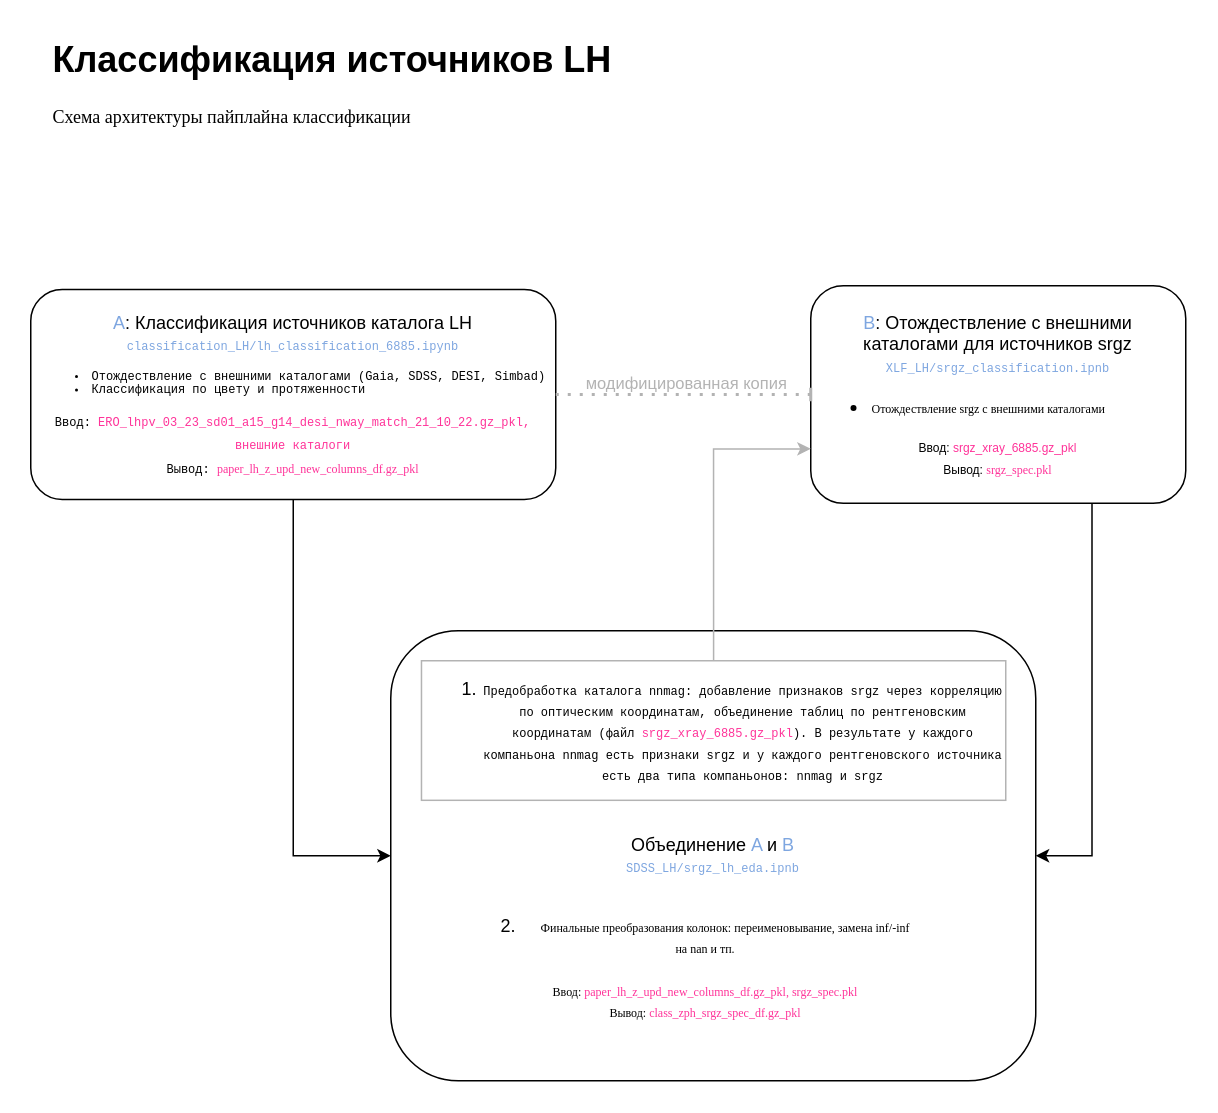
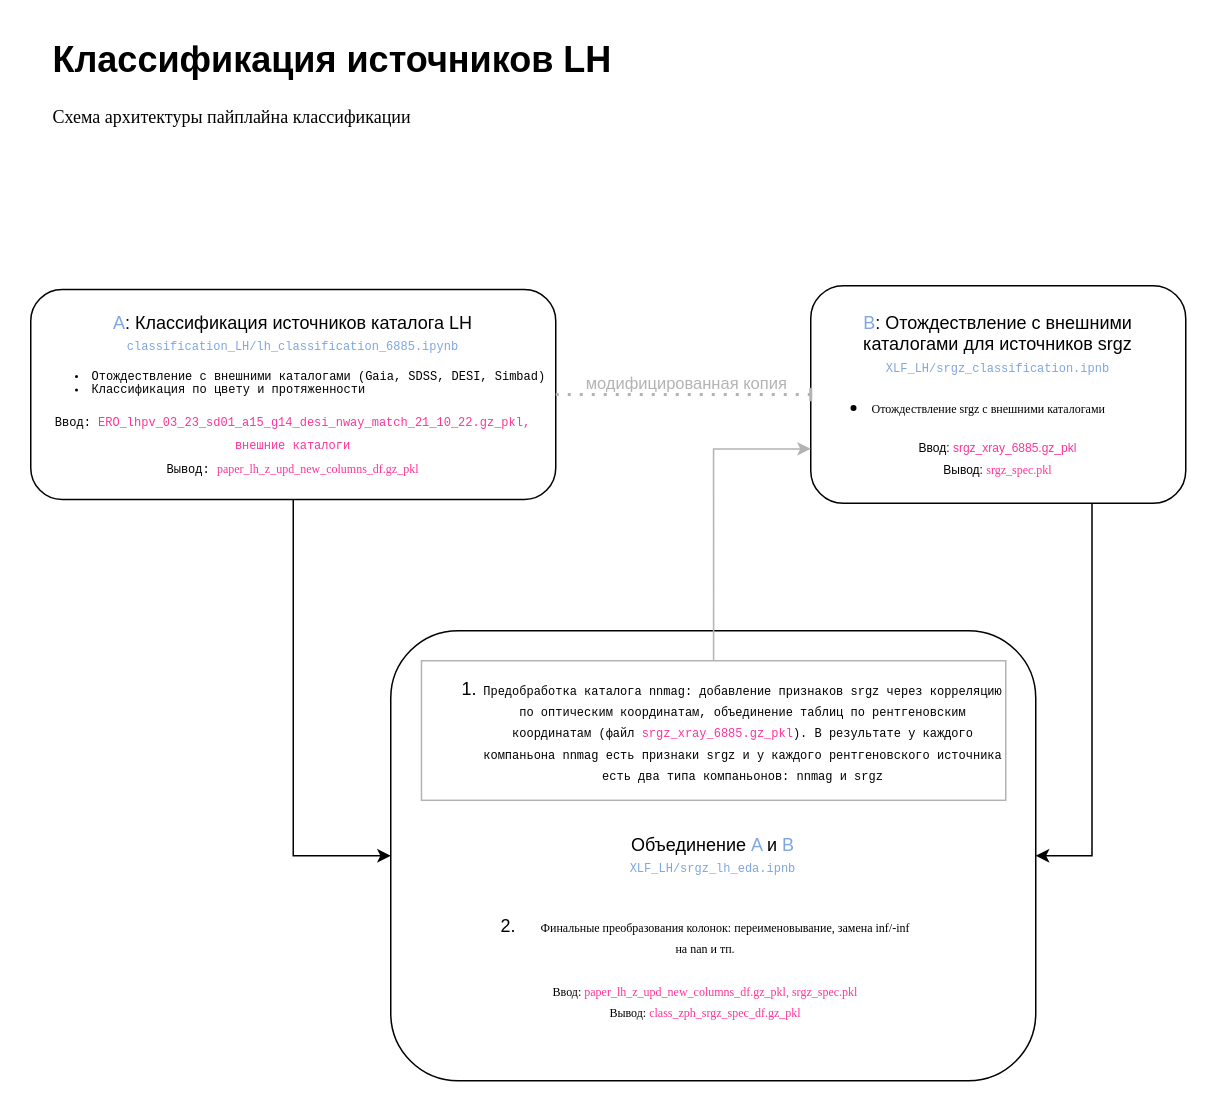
  <mxCell id="0" />
  <mxCell id="1" parent="0" />
  <mxCell id="2" value="" style="edgeStyle=orthogonalEdgeStyle;rounded=0;orthogonalLoop=1;jettySize=auto;html=1;entryX=0;entryY=0.5;entryDx=0;entryDy=0;" parent="1" source="3" target="4" edge="1"><mxGeometry relative="1" as="geometry"><mxPoint x="390" y="515" as="targetPoint" /></mxGeometry></mxCell>
  <mxCell id="3" value="&lt;font color=&quot;#7ea6e0&quot;&gt;A&lt;/font&gt;: Классификация источников каталога LH&lt;br&gt;&lt;font style=&quot;font-family: &amp;quot;JetBrains Mono&amp;quot;, &amp;quot;Courier New&amp;quot;, monospace; text-align: start;&quot;&gt;&lt;font style=&quot;font-size: 8px;&quot; color=&quot;#7ea6e0&quot;&gt;classification_LH/lh_classification_6885.ipynb&lt;/font&gt;&lt;br&gt;&lt;ul style=&quot;font-size: 8px;&quot;&gt;&lt;li&gt;&lt;span style=&quot;background-color: rgb(255, 255, 255);&quot;&gt;Отождествление с внешними каталогами (Gaia, SDSS, DESI, Simbad)&lt;/span&gt;&lt;/li&gt;&lt;li&gt;Классификация по цвету и протяженности&lt;/li&gt;&lt;/ul&gt;&lt;span style=&quot;font-size: 8px;&quot;&gt;Ввод:&amp;nbsp;&lt;/span&gt;&lt;span style=&quot;font-family: &amp;quot;JetBrains Mono&amp;quot;, &amp;quot;Courier New&amp;quot;, monospace, Menlo, Monaco, &amp;quot;Courier New&amp;quot;, monospace;&quot;&gt;&lt;font style=&quot;font-size: 8px;&quot; color=&quot;#ff3399&quot;&gt;ERO_lhpv_03_23_sd01_a15_g14_desi_nway_match_21_10_22.gz_pkl, внешние каталоги&lt;/font&gt;&lt;/span&gt;&lt;span style=&quot;font-size: 8px; background-color: initial;&quot;&gt;&lt;br&gt;&lt;/span&gt;&lt;span style=&quot;font-size: 8px; background-color: initial;&quot;&gt;Вывод:&amp;nbsp;&lt;/span&gt;&lt;font style=&quot;font-size: 8px; background-color: initial; border-color: var(--border-color); text-align: center;&quot; color=&quot;#ff3399&quot; data-font-src=&quot;https://fonts.googleapis.com/css?family=JetBrains+Mono&quot; face=&quot;JetBrains Mono&quot;&gt;paper_lh_z_upd_new_columns_df.gz_pkl&lt;/font&gt;&lt;br&gt;&lt;/font&gt;" style="rounded=1;whiteSpace=wrap;html=1;" parent="1" vertex="1"><mxGeometry x="20" y="192.5" width="350" height="140" as="geometry" /></mxCell>
- <mxCell id="4" value="Объединение&amp;nbsp;&lt;font style=&quot;border-color: var(--border-color);&quot; color=&quot;#7ea6e0&quot;&gt;A &lt;/font&gt;&lt;font style=&quot;border-color: var(--border-color);&quot;&gt;и&lt;/font&gt;&lt;font style=&quot;border-color: var(--border-color);&quot; color=&quot;#7ea6e0&quot;&gt; B&lt;/font&gt;&lt;br&gt;&lt;font size=&quot;1&quot; face=&quot;JetBrains Mono, Courier New, monospace&quot;&gt;&lt;span style=&quot;text-align: start; font-size: 8px;&quot;&gt;&lt;font color=&quot;#7ea6e0&quot;&gt;SDSS_LH/srgz_lh_eda.ipnb&lt;/font&gt;&lt;br&gt;&lt;/span&gt;&lt;/font&gt;" style="whiteSpace=wrap;html=1;rounded=1;container=1;" parent="1" vertex="1"><mxGeometry x="260" y="420" width="430" height="300" as="geometry"><mxRectangle x="260" y="460" width="150" height="40" as="alternateBounds" /></mxGeometry></mxCell>
+ <mxCell id="4" value="Объединение&amp;nbsp;&lt;font style=&quot;border-color: var(--border-color);&quot; color=&quot;#7ea6e0&quot;&gt;A &lt;/font&gt;&lt;font style=&quot;border-color: var(--border-color);&quot;&gt;и&lt;/font&gt;&lt;font style=&quot;border-color: var(--border-color);&quot; color=&quot;#7ea6e0&quot;&gt; B&lt;/font&gt;&lt;br&gt;&lt;font size=&quot;1&quot; face=&quot;JetBrains Mono, Courier New, monospace&quot;&gt;&lt;span style=&quot;text-align: start; font-size: 8px;&quot;&gt;&lt;font color=&quot;#7ea6e0&quot;&gt;XLF_LH/srgz_lh_eda.ipnb&lt;/font&gt;&lt;br&gt;&lt;/span&gt;&lt;/font&gt;" style="whiteSpace=wrap;html=1;rounded=1;container=1;" parent="1" vertex="1"><mxGeometry x="260" y="420" width="430" height="300" as="geometry"><mxRectangle x="260" y="460" width="150" height="40" as="alternateBounds" /></mxGeometry></mxCell>
  <mxCell id="5" value="&lt;ol&gt;&lt;li&gt;&lt;span style=&quot;font-size: 8px; font-family: &amp;quot;JetBrains Mono&amp;quot;, &amp;quot;Courier New&amp;quot;, monospace; background-color: initial;&quot;&gt;Предобработка каталога nnmag: добавление признаков srgz через корреляцию по оптическим координатам, объединение таблиц по рентгеновским координатам (файл &lt;font color=&quot;#ff3399&quot;&gt;srgz_xray_6885.gz_pkl&lt;/font&gt;). В результате у каждого компаньона nnmag есть признаки srgz и у каждого рентгеновского источника есть два типа компаньонов: nnmag и srgz&lt;/span&gt;&lt;/li&gt;&lt;/ol&gt;" style="rounded=0;whiteSpace=wrap;html=1;align=center;strokeColor=#B3B3B3;" parent="4" vertex="1"><mxGeometry x="20.48" y="20" width="389.52" height="93.04" as="geometry" /></mxCell>
  <mxCell id="6" value="2.&amp;nbsp; &amp;nbsp; &amp;nbsp;&lt;font data-font-src=&quot;https://fonts.googleapis.com/css?family=JetBrains+Mono&quot; face=&quot;JetBrains Mono&quot; style=&quot;font-size: 8px;&quot;&gt;Финальные преобразования колонок: переименовывание, замена inf/-inf на nan и тп.&lt;/font&gt;&lt;br&gt;&lt;div style=&quot;text-align: left;&quot;&gt;&lt;br&gt;&lt;/div&gt;&lt;font face=&quot;JetBrains Mono&quot; style=&quot;border-color: var(--border-color); background-color: initial; font-size: 8px;&quot; data-font-src=&quot;https://fonts.googleapis.com/css?family=JetBrains+Mono&quot;&gt;Ввод:&amp;nbsp;&lt;/font&gt;&lt;font style=&quot;border-color: var(--border-color); background-color: initial; font-size: 8px;&quot; color=&quot;#ff3399&quot; data-font-src=&quot;https://fonts.googleapis.com/css?family=JetBrains+Mono&quot; face=&quot;JetBrains Mono&quot;&gt;paper_lh_z_upd_new_columns_df.gz_pkl,&amp;nbsp;&lt;/font&gt;&lt;font style=&quot;font-size: 8px;&quot; data-font-src=&quot;https://fonts.googleapis.com/css?family=JetBrains+Mono&quot; face=&quot;JetBrains Mono&quot;&gt;&lt;font color=&quot;#ff3399&quot;&gt;srgz_spec.pkl&lt;/font&gt;&lt;br&gt;Вывод:&lt;/font&gt;&lt;font style=&quot;font-size: 8px;&quot; data-font-src=&quot;https://fonts.googleapis.com/css?family=JetBrains+Mono&quot; face=&quot;JetBrains Mono&quot; color=&quot;#ff3399&quot;&gt;&amp;nbsp;&lt;/font&gt;&lt;font color=&quot;#ff3399&quot; data-font-src=&quot;https://fonts.googleapis.com/css?family=JetBrains+Mono&quot; face=&quot;JetBrains Mono&quot; style=&quot;font-size: 8px;&quot;&gt;class_zph_srgz_spec_df.gz_pkl&lt;/font&gt;" style="text;html=1;strokeColor=none;fillColor=none;align=center;verticalAlign=middle;whiteSpace=wrap;rounded=0;" parent="4" vertex="1"><mxGeometry x="68.022" y="169.565" width="283.718" height="110.87" as="geometry" /></mxCell>
  <mxCell id="7" value="&lt;font style=&quot;border-color: var(--border-color);&quot; color=&quot;#7ea6e0&quot;&gt;B&lt;/font&gt;:&amp;nbsp;&lt;span style=&quot;background-color: rgb(255, 255, 255);&quot;&gt;Отождествление с внешними каталогами&amp;nbsp;для источников srgz&lt;/span&gt;&lt;br&gt;&lt;font color=&quot;#7ea6e0&quot; size=&quot;1&quot; face=&quot;JetBrains Mono, Courier New, monospace&quot;&gt;&lt;span style=&quot;text-align: start; font-size: 8px;&quot;&gt;XLF_LH/srgz_classification.ipnb&lt;/span&gt;&lt;/font&gt;&lt;br&gt;&lt;ul&gt;&lt;li style=&quot;text-align: left;&quot;&gt;&lt;font data-font-src=&quot;https://fonts.googleapis.com/css?family=JetBrains+Mono&quot; face=&quot;JetBrains Mono&quot; style=&quot;font-size: 8px;&quot;&gt;Отождествление srgz&amp;nbsp;с внешними каталогами&lt;/font&gt;&lt;/li&gt;&lt;/ul&gt;&lt;div style=&quot;&quot;&gt;&lt;span style=&quot;font-size: 8px;&quot;&gt;Ввод: &lt;font color=&quot;#ff3399&quot;&gt;srgz_xray_6885.gz_pkl&lt;/font&gt;&lt;/span&gt;&lt;/div&gt;&lt;div style=&quot;&quot;&gt;&lt;span style=&quot;font-size: 8px;&quot;&gt;Вывод:&amp;nbsp;&lt;/span&gt;&lt;font color=&quot;#ff3399&quot; style=&quot;font-size: 8px;&quot; data-font-src=&quot;https://fonts.googleapis.com/css?family=JetBrains+Mono&quot; face=&quot;JetBrains Mono&quot;&gt;srgz_spec.pkl&lt;/font&gt;&lt;/div&gt;" style="rounded=1;whiteSpace=wrap;html=1;fillColor=#FFFFFF;strokeColor=#000000;align=center;" parent="1" vertex="1"><mxGeometry x="540" y="190" width="250" height="145" as="geometry" /></mxCell>
  <mxCell id="8" value="&lt;h1&gt;Классификация источников LH&lt;/h1&gt;&lt;p&gt;&lt;font data-font-src=&quot;https://fonts.googleapis.com/css?family=JetBrains+Mono&quot; face=&quot;JetBrains Mono&quot;&gt;Схема архитектуры пайплайна классификации&lt;/font&gt;&lt;/p&gt;" style="text;html=1;strokeColor=none;fillColor=none;spacing=5;spacingTop=-20;whiteSpace=wrap;overflow=hidden;rounded=0;" parent="1" vertex="1"><mxGeometry x="30" y="20" width="480" height="120" as="geometry" /></mxCell>
  <mxCell id="9" value="" style="endArrow=classic;html=1;rounded=0;exitX=0.5;exitY=0;exitDx=0;exitDy=0;entryX=0;entryY=0.75;entryDx=0;entryDy=0;edgeStyle=orthogonalEdgeStyle;strokeColor=#B3B3B3;" parent="1" source="5" target="7" edge="1"><mxGeometry width="50" height="50" relative="1" as="geometry"><mxPoint x="330" y="615" as="sourcePoint" /><mxPoint x="380" y="565" as="targetPoint" /></mxGeometry></mxCell>
  <mxCell id="10" value="" style="endArrow=baseDash;dashed=1;html=1;dashPattern=1 3;strokeWidth=2;rounded=0;exitX=1;exitY=0.5;exitDx=0;exitDy=0;entryX=0;entryY=0.5;entryDx=0;entryDy=0;strokeColor=#B3B3B3;endFill=0;edgeStyle=orthogonalEdgeStyle;" parent="1" source="3" target="7" edge="1"><mxGeometry width="50" height="50" relative="1" as="geometry"><mxPoint x="400" y="415" as="sourcePoint" /><mxPoint x="450" y="365" as="targetPoint" /></mxGeometry></mxCell>
  <mxCell id="11" value="модифицированная копия" style="edgeLabel;html=1;align=center;verticalAlign=middle;resizable=0;points=[];fontColor=#B3B3B3;" parent="10" connectable="0" vertex="1"><mxGeometry x="-0.143" relative="1" as="geometry"><mxPoint x="13" y="-8" as="offset" /></mxGeometry></mxCell>
  <mxCell id="12" value="" style="endArrow=classic;html=1;rounded=0;exitX=0.75;exitY=1;exitDx=0;exitDy=0;edgeStyle=orthogonalEdgeStyle;entryX=1;entryY=0.5;entryDx=0;entryDy=0;" parent="1" source="7" target="4" edge="1"><mxGeometry width="50" height="50" relative="1" as="geometry"><mxPoint x="400" y="525" as="sourcePoint" /><mxPoint x="450" y="475" as="targetPoint" /></mxGeometry></mxCell>
